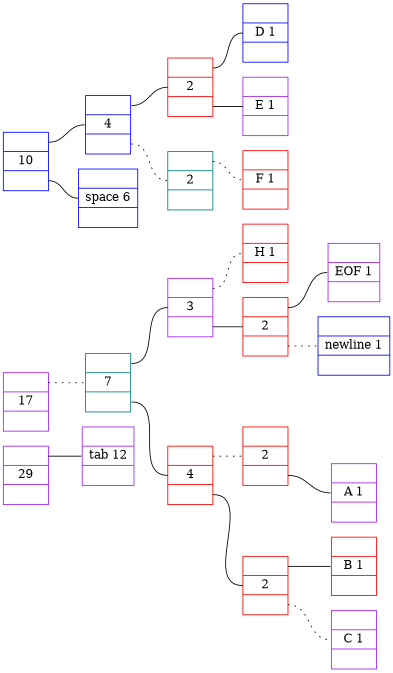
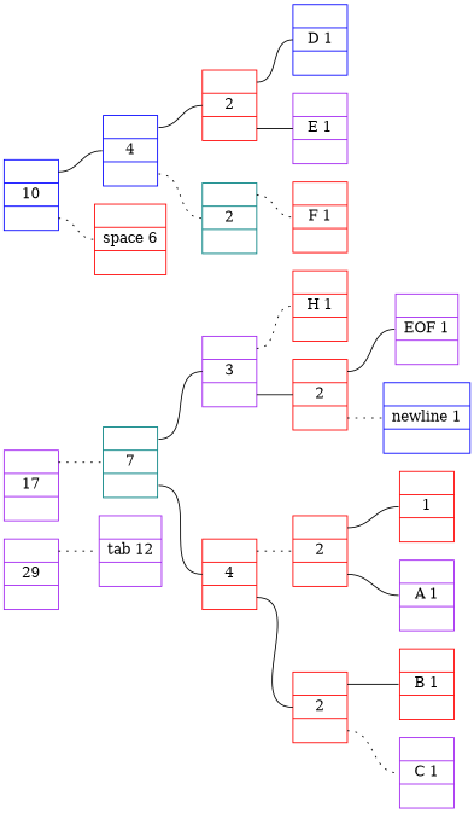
  graph {
    rankdir=LR
    node [color=red shape=record]
    edge [headport=f1 style=solid tailport=f0]
    n1 [color=purple label="<f0> |<f1>   29|<f2> "]
    n2 [color=purple label="<f0> |<f1> tab 12|<f2> "]
    n3 [color=purple label="<f0> |<f1>   17|<f2> "]
    n4 [color=teal label="<f0> |<f1>   7|<f2> "]
    n5 [color=purple label="<f0> |<f1>   3|<f2> "]
    n6 [label="<f0> |<f1>   4|<f2> "]
    n7 [color=blue label="<f0> |<f1>   10|<f2> "]
    n8 [color=blue label="<f0> |<f1>   4|<f2> "]
-   n9 [color=blue label="<f0> |<f1> space 6|<f2> "]
+   n9 [label="<f0> |<f1> space 6|<f2> "]
    n10 [label="<f0> |<f1> H 1|<f2> "]
    n11 [label="<f0> |<f1>   2|<f2> "]
    n12 [label="<f0> |<f1>   2|<f2> "]
    n13 [label="<f0> |<f1>   2|<f2> "]
    n14 [color=purple label="<f0> |<f1> EOF 1|<f2> "]
    n15 [color=blue label="<f0> |<f1> newline 1|<f2> "]
+   n16 [label="<f0> |<f1>  1|<f2> "]
    n17 [color=purple label="<f0> |<f1> A 1|<f2> "]
    n18 [label="<f0> |<f1> B 1|<f2> "]
    n19 [color=purple label="<f0> |<f1> C 1|<f2> "]
    n20 [label="<f0> |<f1>   2|<f2> "]
    n21 [color=teal label="<f0> |<f1>   2|<f2> "]
    n22 [color=blue label="<f0> |<f1> D 1|<f2> "]
    n23 [color=purple label="<f0> |<f1> E 1|<f2> "]
    n24 [label="<f0> |<f1> F 1|<f2> "]
-   n1 -- n2
+   n1 -- n2 [style=dotted]
    n3 -- n4 [style=dotted]
    n4 -- n5
    n4 -- n6 [tailport=f2]
    n5 -- n10 [style=dotted]
    n5 -- n11 [tailport=f2]
    n6 -- n12 [style=dotted]
    n6 -- n13 [tailport=f2]
    n7 -- n8
-   n7 -- n9 [tailport=f2]
+   n7 -- n9 [style=dotted tailport=f2]
    n8 -- n20
    n8 -- n21 [style=dotted tailport=f2]
    n11 -- n14
    n11 -- n15 [style=dotted tailport=f2]
+   n12 -- n16
    n12 -- n17 [tailport=f2]
    n13 -- n18
    n13 -- n19 [style=dotted tailport=f2]
    n20 -- n22
    n20 -- n23 [tailport=f2]
    n21 -- n24 [style=dotted]
  }
